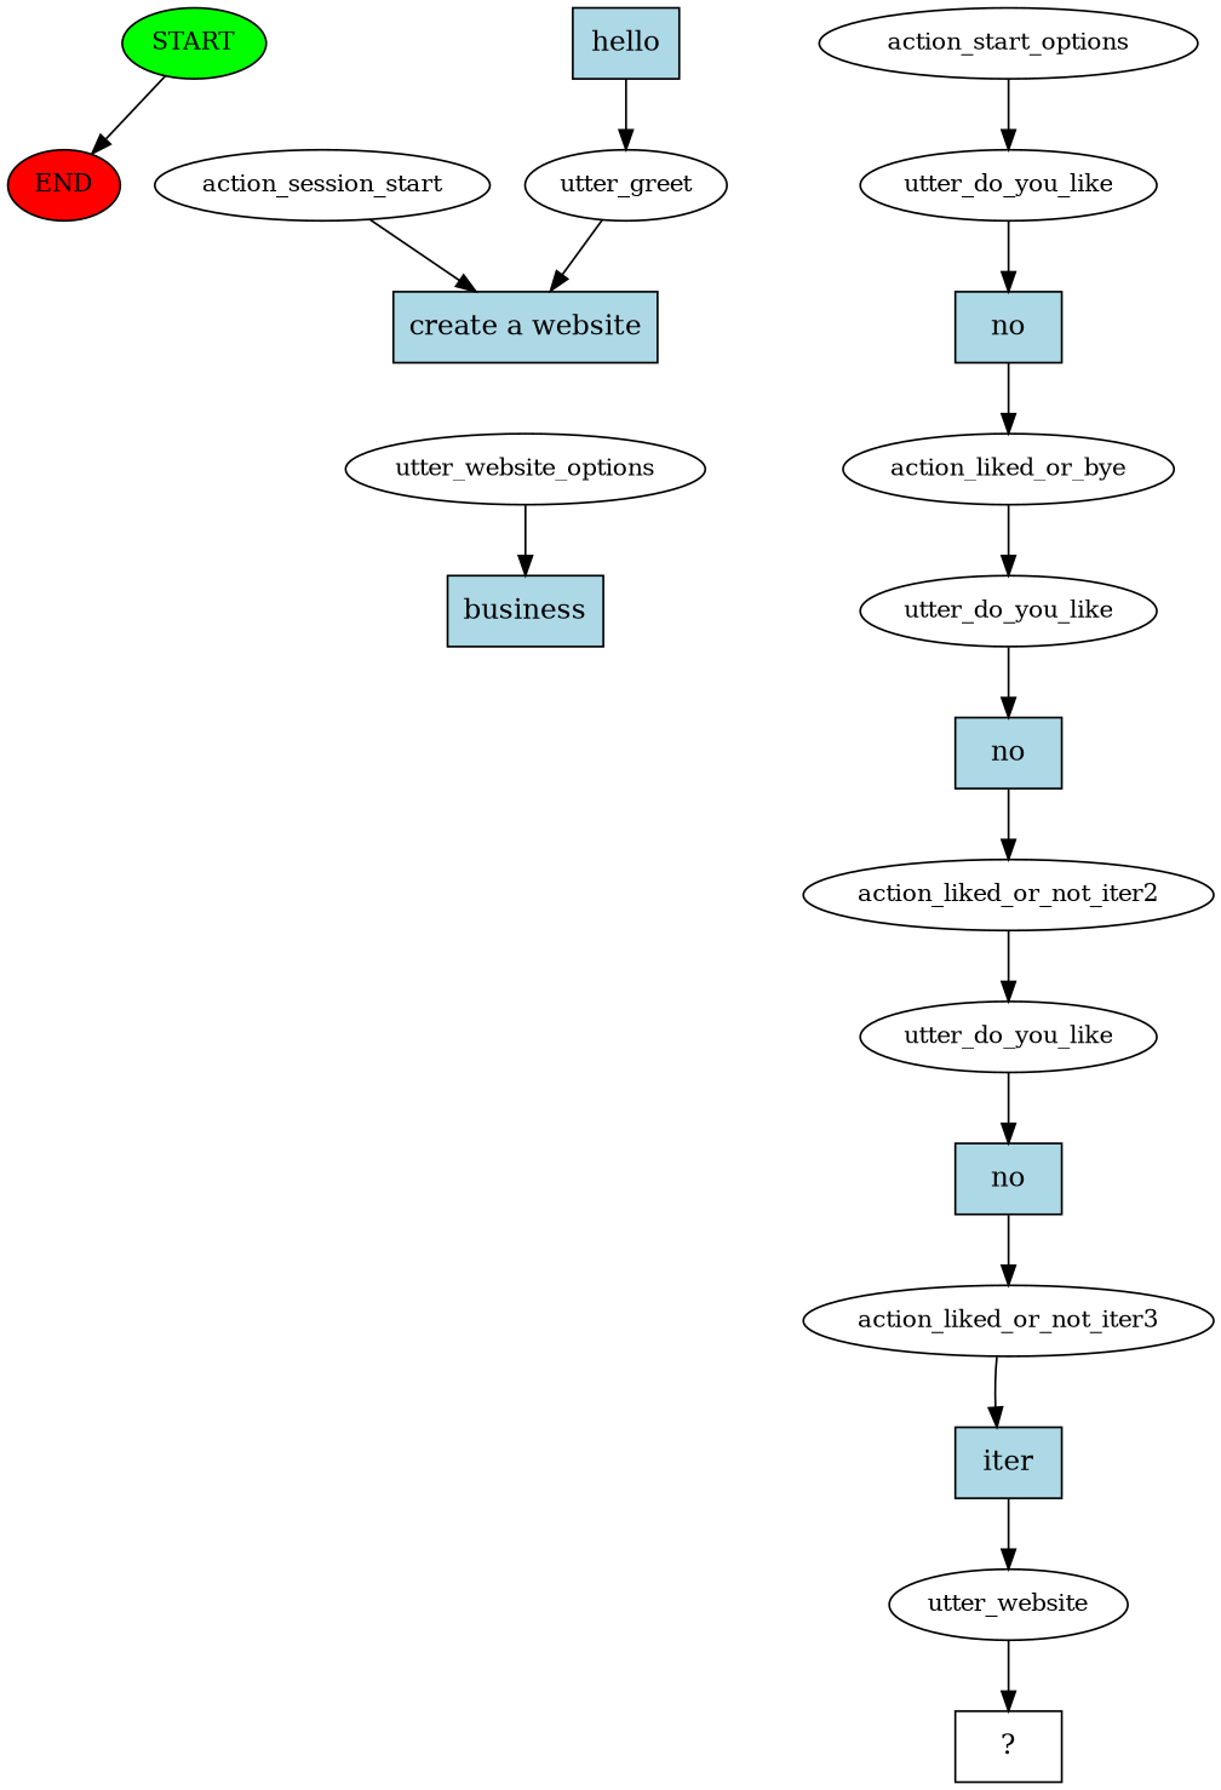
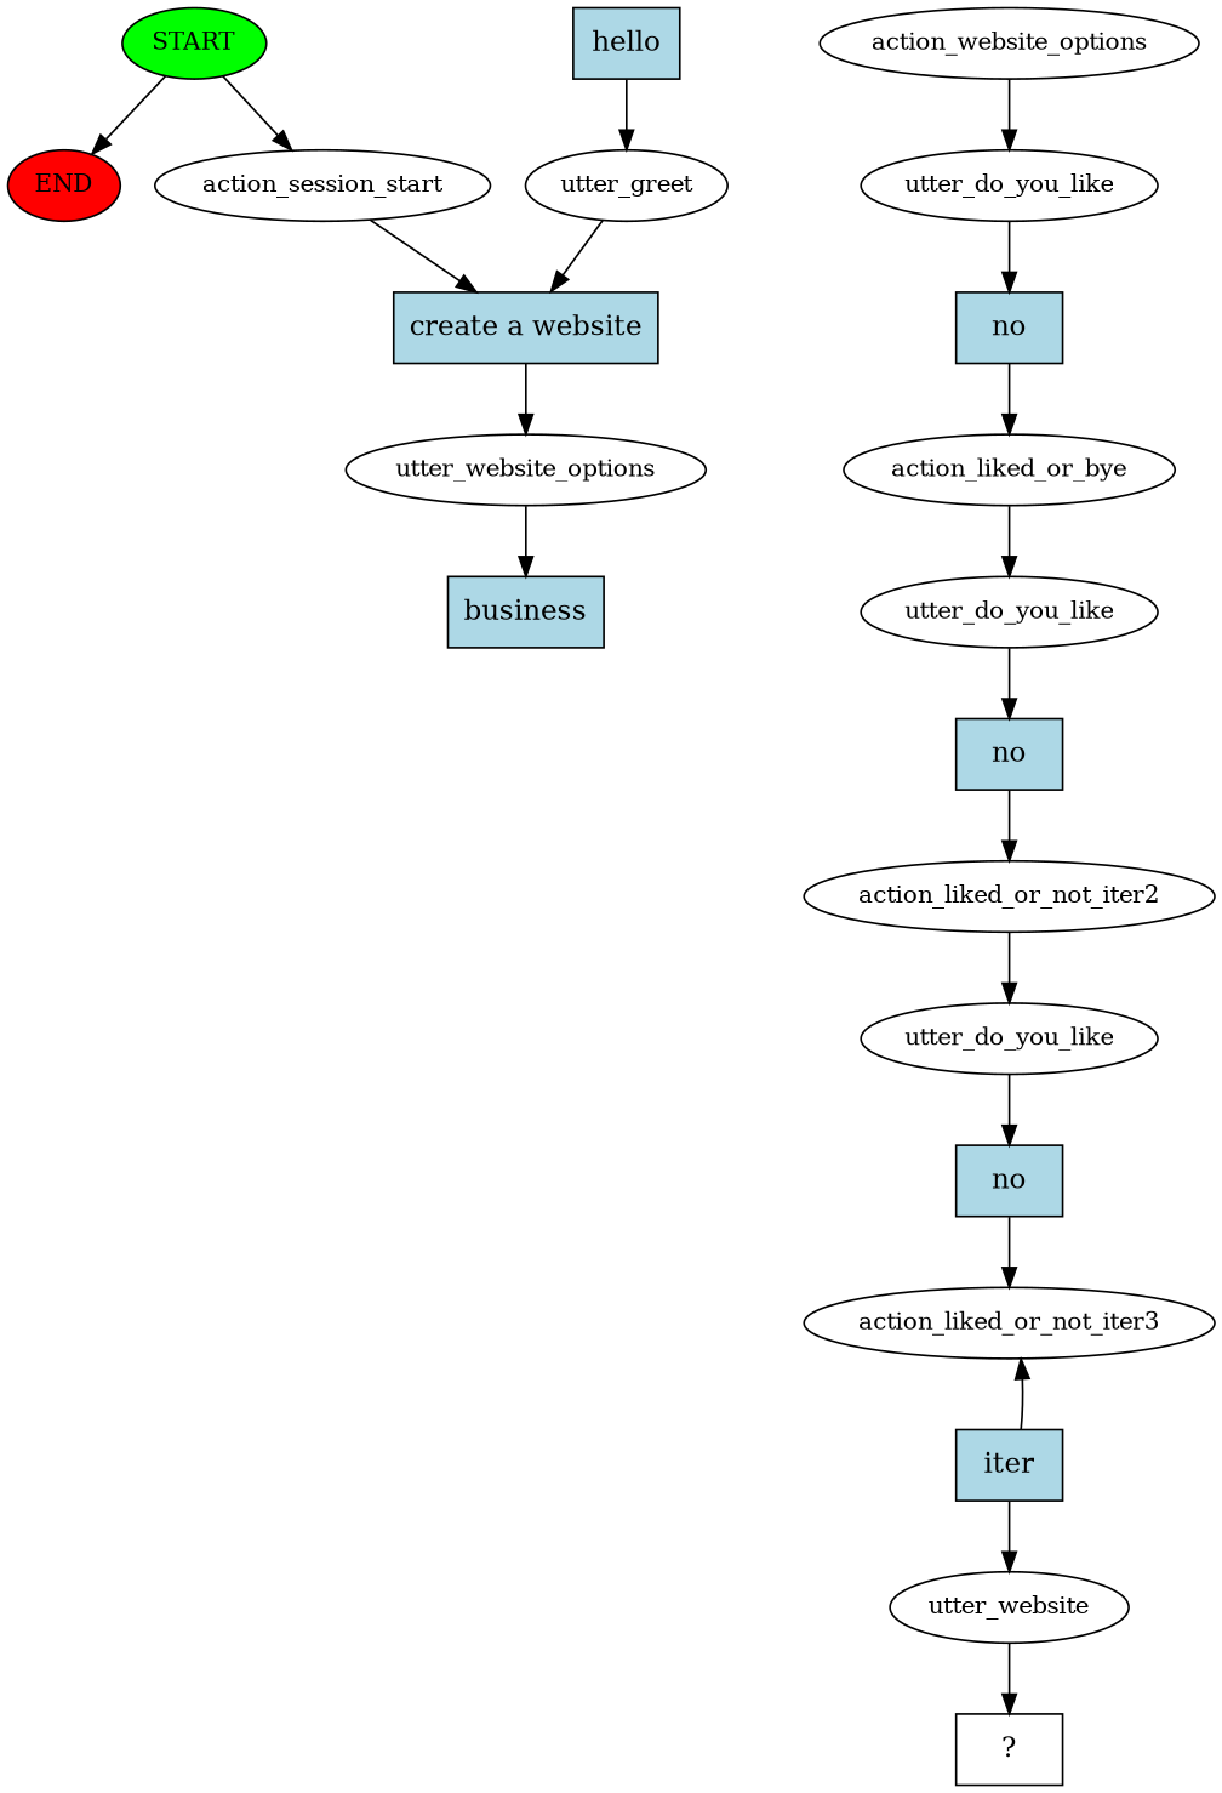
  digraph {
    node [fontsize=12]
    n1 [fillcolor=green label=START style=filled]
    n2 [fillcolor=red label=END style=filled]
    n3 [label=action_session_start]
    n4 [fillcolor=lightblue label="create a website" shape=rect style=filled fontsize=""]
    n5 [fillcolor=lightblue label=hello shape=rect style=filled fontsize=""]
    n6 [label=utter_greet]
    n7 [label=utter_website_options]
    n8 [fillcolor=lightblue label=business shape=rect style=filled fontsize=""]
-   n9 [label=action_start_options]
+   n9 [label=action_website_options]
    n10 [label=utter_do_you_like]
    n11 [fillcolor=lightblue label=no shape=rect style=filled fontsize=""]
    n12 [label=action_liked_or_bye]
    n13 [label=utter_do_you_like]
    n14 [fillcolor=lightblue label=no shape=rect style=filled fontsize=""]
    n15 [label=action_liked_or_not_iter2]
    n16 [label=utter_do_you_like]
    n17 [fillcolor=lightblue label=no shape=rect style=filled fontsize=""]
    n18 [label=action_liked_or_not_iter3]
    n19 [fillcolor=lightblue label=iter shape=rect style=filled fontsize=""]
    n20 [label=utter_website]
    n21 [label="  ?  " shape=rect fontsize=""]
    n1 -> n2
+   n1 -> n3
    n3 -> n4
+   n4 -> n7
    n5 -> n6
    n6 -> n4
    n7 -> n8
    n9 -> n10
    n10 -> n11
    n11 -> n12
    n12 -> n13
    n13 -> n14
    n14 -> n15
    n15 -> n16
    n16 -> n17
    n17 -> n18
-   n18 -> n19
+   n19 -> n18
    n19 -> n20
    n20 -> n21
  }
